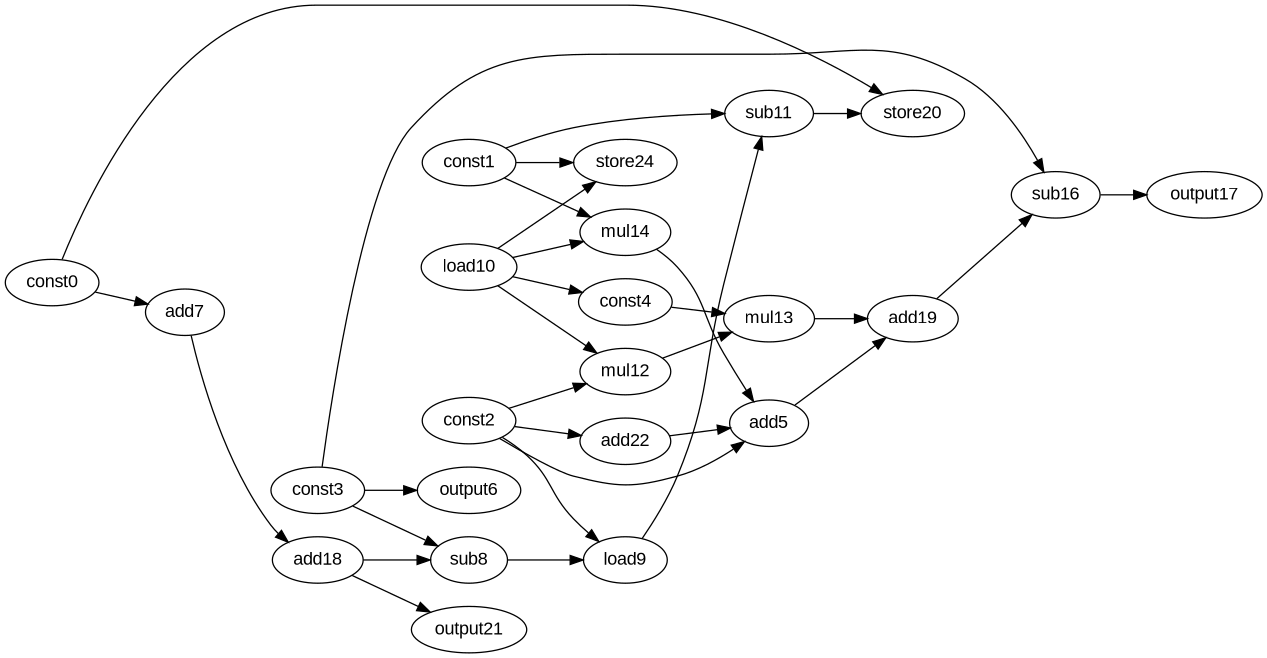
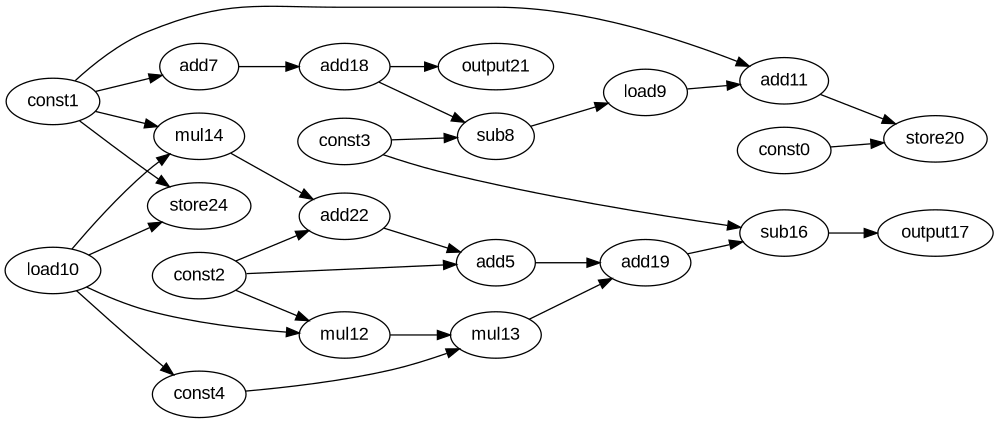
  digraph {
    fontname="Liberation Sans"
    rankdir=LR
    node [fontname="Liberation Sans" opcode=add]
    edge [fontname="Liberation Sans" operand=0]
    const0 [opcode=const]
    add7
    store20 [opcode=store]
    add18
    const1 [opcode=const]
-   add11 [label=sub11]
+   add11
    mul14 [opcode=mul]
    store24 [opcode=store]
    add22
    const2 [opcode=const]
    add5
    n12 [label=load9 opcode=sub]
    mul12 [opcode=mul]
    add19
    mul13 [opcode=mul]
    const3 [opcode=const]
-   output6 [opcode=output]
    sub8 [opcode=sub]
    sub16 [opcode=sub]
    output17 [opcode=output]
    const4 [opcode=const]
    load10 [opcode=load]
    output21 [opcode=output]
-   const0 -> add7
+   const1 -> add7
    const0 -> store20
    add7 -> add18 [operand=1]
    add18 -> sub8
    add18 -> output21
    const1 -> add11
    const1 -> mul14
    const1 -> store24
    add11 -> store20 [operand=1]
-   mul14 -> add5 [operand=1]
+   mul14 -> add22 [operand=1]
    add22 -> add5 [operand=1]
    const2 -> add22
    const2 -> add5
-   const2 -> n12 [operand=1]
    const2 -> mul12 [operand=1]
    add5 -> add19
    n12 -> add11 [operand=1]
    mul12 -> mul13
    add19 -> sub16 [operand=1]
    mul13 -> add19 [operand=1]
-   const3 -> output6
    const3 -> sub8 [operand=1]
    const3 -> sub16
    sub8 -> n12
    sub16 -> output17
    const4 -> mul13 [operand=1]
    load10 -> mul14 [operand=1]
    load10 -> store24 [operand=1]
    load10 -> mul12
    load10 -> const4
  }
